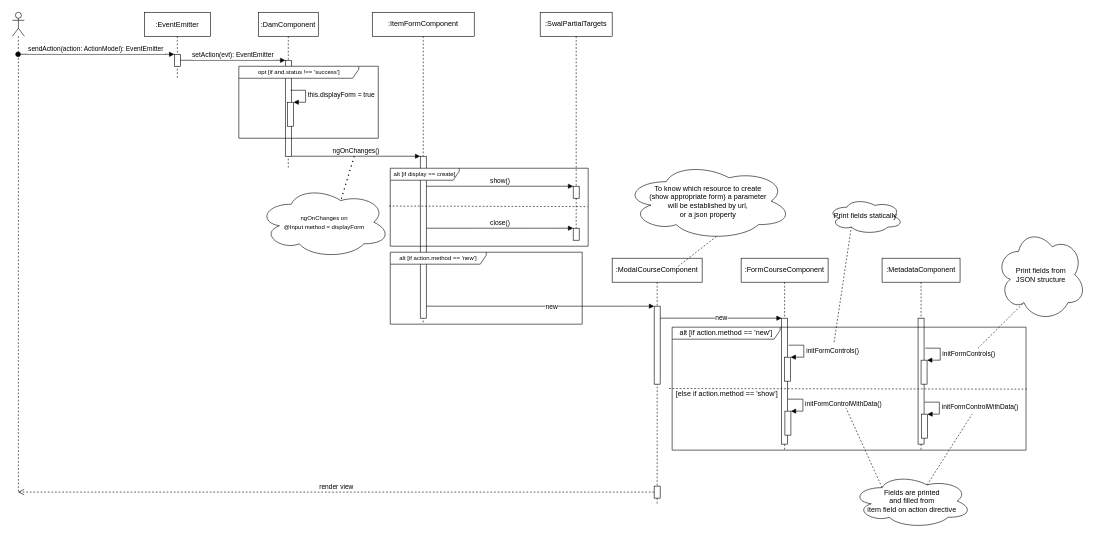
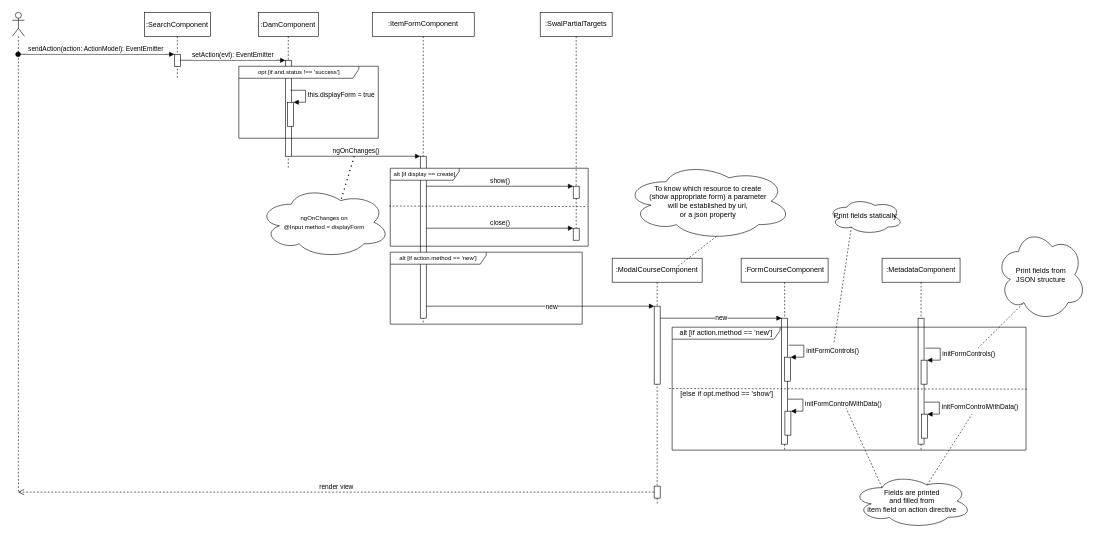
  <mxCell id="0" />
  <mxCell id="1" parent="0" />
- <mxCell id="2" value=":EventEmitter" style="shape=umlLifeline;perimeter=lifelinePerimeter;container=1;collapsible=0;recursiveResize=0;rounded=0;shadow=0;strokeWidth=1;" parent="1" vertex="1"><mxGeometry x="240" y="20" width="110" height="110" as="geometry" /></mxCell>
+ <mxCell id="2" value=":SearchComponent" style="shape=umlLifeline;perimeter=lifelinePerimeter;container=1;collapsible=0;recursiveResize=0;rounded=0;shadow=0;strokeWidth=1;" parent="1" vertex="1"><mxGeometry x="240" y="20" width="110" height="110" as="geometry" /></mxCell>
  <mxCell id="3" value="" style="points=[];perimeter=orthogonalPerimeter;rounded=0;shadow=0;strokeWidth=1;" parent="2" vertex="1"><mxGeometry x="50" y="70" width="10" height="20" as="geometry" /></mxCell>
  <mxCell id="4" value=":DamComponent" style="shape=umlLifeline;perimeter=lifelinePerimeter;container=1;collapsible=0;recursiveResize=0;rounded=0;shadow=0;strokeWidth=1;" parent="1" vertex="1"><mxGeometry x="430" y="20" width="100" height="260" as="geometry" /></mxCell>
  <mxCell id="5" value="" style="points=[];perimeter=orthogonalPerimeter;rounded=0;shadow=0;strokeWidth=1;" parent="4" vertex="1"><mxGeometry x="45" y="80" width="10" height="160" as="geometry" /></mxCell>
  <mxCell id="6" value="setAction(evt): EventEmitter" style="verticalAlign=bottom;endArrow=block;entryX=0;entryY=0;shadow=0;strokeWidth=1;" parent="1" source="3" target="5" edge="1"><mxGeometry relative="1" as="geometry"><mxPoint x="405" y="100" as="sourcePoint" /></mxGeometry></mxCell>
  <mxCell id="7" value="" style="shape=umlLifeline;participant=umlActor;perimeter=lifelinePerimeter;whiteSpace=wrap;html=1;container=1;collapsible=0;recursiveResize=0;verticalAlign=top;spacingTop=36;outlineConnect=0;" parent="1" vertex="1"><mxGeometry x="20" y="20" width="20" height="800" as="geometry" /></mxCell>
  <mxCell id="8" value="sendAction(action: ActionModel): EventEmitter" style="verticalAlign=bottom;startArrow=oval;endArrow=block;startSize=8;shadow=0;strokeWidth=1;" parent="1" source="7" target="3" edge="1"><mxGeometry relative="1" as="geometry"><mxPoint x="115" y="90" as="sourcePoint" /><Array as="points"><mxPoint x="70" y="90" /></Array></mxGeometry></mxCell>
  <mxCell id="9" value=":ItemFormComponent" style="shape=umlLifeline;perimeter=lifelinePerimeter;whiteSpace=wrap;html=1;container=1;collapsible=0;recursiveResize=0;outlineConnect=0;" parent="1" vertex="1"><mxGeometry x="620" y="20" width="170" height="520" as="geometry" /></mxCell>
  <mxCell id="10" value="" style="html=1;points=[];perimeter=orthogonalPerimeter;" parent="9" vertex="1"><mxGeometry x="80" y="240" width="10" height="270" as="geometry" /></mxCell>
  <mxCell id="11" value="&lt;font style=&quot;font-size: 10px&quot;&gt;opt [if and.status !== 'success']&lt;/font&gt;" style="shape=umlFrame;whiteSpace=wrap;html=1;width=200;height=20;" parent="1" vertex="1"><mxGeometry x="397.5" y="110" width="232.5" height="120" as="geometry" /></mxCell>
  <mxCell id="12" value="" style="html=1;points=[];perimeter=orthogonalPerimeter;" parent="1" vertex="1"><mxGeometry x="478.75" y="170" width="10" height="40" as="geometry" /></mxCell>
  <mxCell id="13" value="this.displayForm = true" style="edgeStyle=orthogonalEdgeStyle;html=1;align=left;spacingLeft=2;endArrow=block;rounded=0;entryX=1;entryY=0;" parent="1" target="12" edge="1"><mxGeometry relative="1" as="geometry"><mxPoint x="483.75" y="150" as="sourcePoint" /><Array as="points"><mxPoint x="508.75" y="150" /></Array></mxGeometry></mxCell>
  <mxCell id="14" value="ngOnChanges()" style="html=1;verticalAlign=bottom;endArrow=block;" parent="1" source="5" target="10" edge="1"><mxGeometry width="80" relative="1" as="geometry"><mxPoint x="500" y="260" as="sourcePoint" /><mxPoint x="580" y="260" as="targetPoint" /></mxGeometry></mxCell>
  <mxCell id="15" value="&lt;font style=&quot;font-size: 10px&quot;&gt;alt [if display == create]&lt;/font&gt;" style="shape=umlFrame;whiteSpace=wrap;html=1;width=115;height=20;" parent="1" vertex="1"><mxGeometry x="650" y="280" width="330" height="130" as="geometry" /></mxCell>
  <mxCell id="16" value=":SwalPartialTargets" style="shape=umlLifeline;perimeter=lifelinePerimeter;whiteSpace=wrap;html=1;container=1;collapsible=0;recursiveResize=0;outlineConnect=0;" parent="1" vertex="1"><mxGeometry x="900" y="20" width="120" height="380" as="geometry" /></mxCell>
  <mxCell id="17" value="" style="html=1;points=[];perimeter=orthogonalPerimeter;" parent="16" vertex="1"><mxGeometry x="55" y="290" width="10" height="20" as="geometry" /></mxCell>
  <mxCell id="18" value="" style="html=1;points=[];perimeter=orthogonalPerimeter;" parent="16" vertex="1"><mxGeometry x="55" y="360" width="10" height="20" as="geometry" /></mxCell>
  <mxCell id="19" value="show()" style="html=1;verticalAlign=bottom;endArrow=block;" parent="1" source="10" target="17" edge="1"><mxGeometry width="80" relative="1" as="geometry"><mxPoint x="740" y="330" as="sourcePoint" /><mxPoint x="820" y="330" as="targetPoint" /><Array as="points"><mxPoint x="760" y="310" /></Array></mxGeometry></mxCell>
  <mxCell id="20" value="close()" style="html=1;verticalAlign=bottom;endArrow=block;" parent="1" source="10" target="18" edge="1"><mxGeometry width="80" relative="1" as="geometry"><mxPoint x="720" y="410" as="sourcePoint" /><mxPoint x="850" y="410" as="targetPoint" /><Array as="points"><mxPoint x="800" y="380" /><mxPoint x="900" y="380" /></Array></mxGeometry></mxCell>
  <mxCell id="21" value="&lt;font style=&quot;font-size: 10px&quot;&gt;ngOnChanges on&lt;br&gt;@Input method = displayForm&lt;/font&gt;" style="ellipse;shape=cloud;whiteSpace=wrap;html=1;" parent="1" vertex="1"><mxGeometry x="430" y="310" width="220" height="120" as="geometry" /></mxCell>
  <mxCell id="22" value="" style="endArrow=none;dashed=1;html=1;dashPattern=1 3;strokeWidth=2;entryX=0.625;entryY=0.2;entryDx=0;entryDy=0;entryPerimeter=0;" parent="1" target="21" edge="1"><mxGeometry width="50" height="50" relative="1" as="geometry"><mxPoint x="590" y="260" as="sourcePoint" /><mxPoint x="810" y="330" as="targetPoint" /></mxGeometry></mxCell>
  <mxCell id="23" value=":ModalCourseComponent" style="shape=umlLifeline;perimeter=lifelinePerimeter;whiteSpace=wrap;html=1;container=1;collapsible=0;recursiveResize=0;outlineConnect=0;" parent="1" vertex="1"><mxGeometry x="1020" y="430" width="150" height="410" as="geometry" /></mxCell>
  <mxCell id="24" value="" style="html=1;points=[];perimeter=orthogonalPerimeter;" parent="23" vertex="1"><mxGeometry x="70" y="80" width="10" height="130" as="geometry" /></mxCell>
  <mxCell id="25" value="" style="html=1;points=[];perimeter=orthogonalPerimeter;" vertex="1" parent="23"><mxGeometry x="70" y="380" width="10" height="20" as="geometry" /></mxCell>
  <mxCell id="26" value="" style="html=1;verticalAlign=bottom;endArrow=block;" parent="1" source="10" target="24" edge="1"><mxGeometry width="80" relative="1" as="geometry"><mxPoint x="730" y="460" as="sourcePoint" /><mxPoint x="810" y="460" as="targetPoint" /><Array as="points"><mxPoint x="1050" y="510" /></Array></mxGeometry></mxCell>
  <mxCell id="27" value="new" style="edgeLabel;html=1;align=center;verticalAlign=middle;resizable=0;points=[];" vertex="1" connectable="0" parent="26"><mxGeometry x="0.093" relative="1" as="geometry"><mxPoint as="offset" /></mxGeometry></mxCell>
  <mxCell id="28" value="" style="endArrow=none;dashed=1;html=1;entryX=0.997;entryY=0.492;entryDx=0;entryDy=0;entryPerimeter=0;exitX=-0.006;exitY=0.485;exitDx=0;exitDy=0;exitPerimeter=0;" parent="1" source="15" target="15" edge="1"><mxGeometry width="50" height="50" relative="1" as="geometry"><mxPoint x="760" y="380" as="sourcePoint" /><mxPoint x="810" y="330" as="targetPoint" /></mxGeometry></mxCell>
  <mxCell id="29" value="To know which resource to create &lt;br&gt;(show appropriate form) a parameter &lt;br&gt;will be established by url, &lt;br&gt;or a json property" style="ellipse;shape=cloud;whiteSpace=wrap;html=1;" vertex="1" parent="1"><mxGeometry x="1040" y="270" width="280" height="130" as="geometry" /></mxCell>
  <mxCell id="30" value="" style="endArrow=none;dashed=1;html=1;entryX=0.55;entryY=0.95;entryDx=0;entryDy=0;entryPerimeter=0;exitX=0.733;exitY=0.033;exitDx=0;exitDy=0;exitPerimeter=0;" edge="1" parent="1" source="23" target="29"><mxGeometry width="50" height="50" relative="1" as="geometry"><mxPoint x="1280" y="430" as="sourcePoint" /><mxPoint x="870" y="400" as="targetPoint" /></mxGeometry></mxCell>
  <mxCell id="31" value=":FormCourseComponent" style="shape=umlLifeline;perimeter=lifelinePerimeter;whiteSpace=wrap;html=1;container=1;collapsible=0;recursiveResize=0;outlineConnect=0;" vertex="1" parent="1"><mxGeometry x="1235" y="430" width="145" height="320" as="geometry" /></mxCell>
  <mxCell id="32" value="" style="html=1;points=[];perimeter=orthogonalPerimeter;" vertex="1" parent="31"><mxGeometry x="67.5" y="100" width="10" height="210" as="geometry" /></mxCell>
  <mxCell id="33" value="" style="html=1;points=[];perimeter=orthogonalPerimeter;" vertex="1" parent="31"><mxGeometry x="72.5" y="165" width="10" height="40" as="geometry" /></mxCell>
  <mxCell id="34" value="initFormControls()" style="edgeStyle=orthogonalEdgeStyle;html=1;align=left;spacingLeft=2;endArrow=block;rounded=0;entryX=1;entryY=0;" edge="1" target="33" parent="31"><mxGeometry relative="1" as="geometry"><mxPoint x="79.5" y="145" as="sourcePoint" /><Array as="points"><mxPoint x="104.5" y="145" /></Array></mxGeometry></mxCell>
  <mxCell id="35" value=":MetadataComponent" style="shape=umlLifeline;perimeter=lifelinePerimeter;whiteSpace=wrap;html=1;container=1;collapsible=0;recursiveResize=0;outlineConnect=0;" vertex="1" parent="1"><mxGeometry x="1470" y="430" width="130" height="320" as="geometry" /></mxCell>
  <mxCell id="36" value="" style="html=1;points=[];perimeter=orthogonalPerimeter;" vertex="1" parent="35"><mxGeometry x="60" y="100" width="10" height="210" as="geometry" /></mxCell>
  <mxCell id="37" value="" style="html=1;verticalAlign=bottom;endArrow=block;" edge="1" parent="1" source="24" target="32"><mxGeometry width="80" relative="1" as="geometry"><mxPoint x="1110" y="530" as="sourcePoint" /><mxPoint x="1190" y="530" as="targetPoint" /><Array as="points"><mxPoint x="1260" y="530" /></Array></mxGeometry></mxCell>
  <mxCell id="38" value="new" style="edgeLabel;html=1;align=center;verticalAlign=middle;resizable=0;points=[];" vertex="1" connectable="0" parent="37"><mxGeometry x="0.0" y="1" relative="1" as="geometry"><mxPoint as="offset" /></mxGeometry></mxCell>
  <mxCell id="39" value="" style="html=1;points=[];perimeter=orthogonalPerimeter;" vertex="1" parent="1"><mxGeometry x="1308" y="685" width="10" height="40" as="geometry" /></mxCell>
  <mxCell id="40" value="initFormControlWithData()" style="edgeStyle=orthogonalEdgeStyle;html=1;align=left;spacingLeft=2;endArrow=block;rounded=0;entryX=1;entryY=0;" edge="1" target="39" parent="1"><mxGeometry relative="1" as="geometry"><mxPoint x="1313" y="665" as="sourcePoint" /><Array as="points"><mxPoint x="1338" y="665" /></Array></mxGeometry></mxCell>
  <mxCell id="41" value="alt [if action.method == 'new']" style="shape=umlFrame;whiteSpace=wrap;html=1;width=180;height=20;" vertex="1" parent="1"><mxGeometry x="1120" y="545" width="590" height="205" as="geometry" /></mxCell>
  <mxCell id="42" value="&lt;font style=&quot;font-size: 10px&quot;&gt;alt [if action.method == 'new']&lt;/font&gt;" style="shape=umlFrame;whiteSpace=wrap;html=1;width=160;height=20;" parent="1" vertex="1"><mxGeometry x="650" y="420" width="320" height="120" as="geometry" /></mxCell>
  <mxCell id="43" value="" style="endArrow=none;dashed=1;html=1;exitX=-0.009;exitY=0.499;exitDx=0;exitDy=0;exitPerimeter=0;entryX=1.002;entryY=0.504;entryDx=0;entryDy=0;entryPerimeter=0;" edge="1" parent="1" source="41" target="41"><mxGeometry width="50" height="50" relative="1" as="geometry"><mxPoint x="340" y="685" as="sourcePoint" /><mxPoint x="510" y="661" as="targetPoint" /></mxGeometry></mxCell>
  <mxCell id="44" value="" style="html=1;points=[];perimeter=orthogonalPerimeter;" vertex="1" parent="1"><mxGeometry x="1535" y="600" width="10" height="40" as="geometry" /></mxCell>
  <mxCell id="45" value="initFormControls()" style="edgeStyle=orthogonalEdgeStyle;html=1;align=left;spacingLeft=2;endArrow=block;rounded=0;entryX=1;entryY=0;" edge="1" target="44" parent="1"><mxGeometry relative="1" as="geometry"><mxPoint x="1542" y="580" as="sourcePoint" /><Array as="points"><mxPoint x="1567" y="580" /></Array></mxGeometry></mxCell>
  <mxCell id="46" value="" style="html=1;points=[];perimeter=orthogonalPerimeter;" vertex="1" parent="1"><mxGeometry x="1535.5" y="690" width="10" height="40" as="geometry" /></mxCell>
  <mxCell id="47" value="initFormControlWithData()" style="edgeStyle=orthogonalEdgeStyle;html=1;align=left;spacingLeft=2;endArrow=block;rounded=0;entryX=1;entryY=0;" edge="1" target="46" parent="1"><mxGeometry relative="1" as="geometry"><mxPoint x="1540.5" y="670" as="sourcePoint" /><Array as="points"><mxPoint x="1565.5" y="670" /></Array></mxGeometry></mxCell>
- <mxCell id="48" value="[else if action.method == 'show']" style="text;html=1;align=center;verticalAlign=middle;resizable=0;points=[];autosize=1;" vertex="1" parent="1"><mxGeometry x="1116" y="647" width="190" height="20" as="geometry" /></mxCell>
+ <mxCell id="48" value="[else if opt.method == 'show']" style="text;html=1;align=center;verticalAlign=middle;resizable=0;points=[];autosize=1;" vertex="1" parent="1"><mxGeometry x="1116" y="647" width="190" height="20" as="geometry" /></mxCell>
  <mxCell id="49" value="Print fields from &lt;br&gt;JSON structure" style="ellipse;shape=cloud;whiteSpace=wrap;html=1;" vertex="1" parent="1"><mxGeometry x="1660" y="380" width="150" height="155" as="geometry" /></mxCell>
  <mxCell id="50" value="" style="endArrow=none;dashed=1;html=1;entryX=0.31;entryY=0.8;entryDx=0;entryDy=0;entryPerimeter=0;" edge="1" parent="1" target="49"><mxGeometry width="50" height="50" relative="1" as="geometry"><mxPoint x="1630" y="580" as="sourcePoint" /><mxPoint x="1270" y="370" as="targetPoint" /></mxGeometry></mxCell>
  <mxCell id="51" value="render view" style="html=1;verticalAlign=bottom;endArrow=open;dashed=1;endSize=8;" edge="1" parent="1" source="25" target="7"><mxGeometry relative="1" as="geometry"><mxPoint x="1080" y="840" as="sourcePoint" /><mxPoint x="1000" y="840" as="targetPoint" /></mxGeometry></mxCell>
  <mxCell id="52" value="Print fields statically&lt;br&gt;" style="ellipse;shape=cloud;whiteSpace=wrap;html=1;" vertex="1" parent="1"><mxGeometry x="1380" y="330" width="125" height="60" as="geometry" /></mxCell>
  <mxCell id="53" value="" style="endArrow=none;dashed=1;html=1;entryX=0.31;entryY=0.8;entryDx=0;entryDy=0;entryPerimeter=0;" edge="1" parent="1" target="52"><mxGeometry width="50" height="50" relative="1" as="geometry"><mxPoint x="1390" y="570" as="sourcePoint" /><mxPoint x="1000" y="380" as="targetPoint" /></mxGeometry></mxCell>
  <mxCell id="54" value="Fields are printed&lt;br&gt;and filled from&lt;br&gt;item field on action directive" style="ellipse;shape=cloud;whiteSpace=wrap;html=1;" vertex="1" parent="1"><mxGeometry x="1420" y="790" width="200" height="90" as="geometry" /></mxCell>
  <mxCell id="55" value="" style="endArrow=none;dashed=1;html=1;exitX=0.25;exitY=0.25;exitDx=0;exitDy=0;exitPerimeter=0;" edge="1" parent="1" source="54"><mxGeometry width="50" height="50" relative="1" as="geometry"><mxPoint x="950" y="410" as="sourcePoint" /><mxPoint x="1410" y="680" as="targetPoint" /></mxGeometry></mxCell>
  <mxCell id="56" value="" style="endArrow=none;dashed=1;html=1;exitX=0.625;exitY=0.2;exitDx=0;exitDy=0;exitPerimeter=0;" edge="1" parent="1" source="54"><mxGeometry width="50" height="50" relative="1" as="geometry"><mxPoint x="950" y="410" as="sourcePoint" /><mxPoint x="1620" y="690" as="targetPoint" /></mxGeometry></mxCell>
